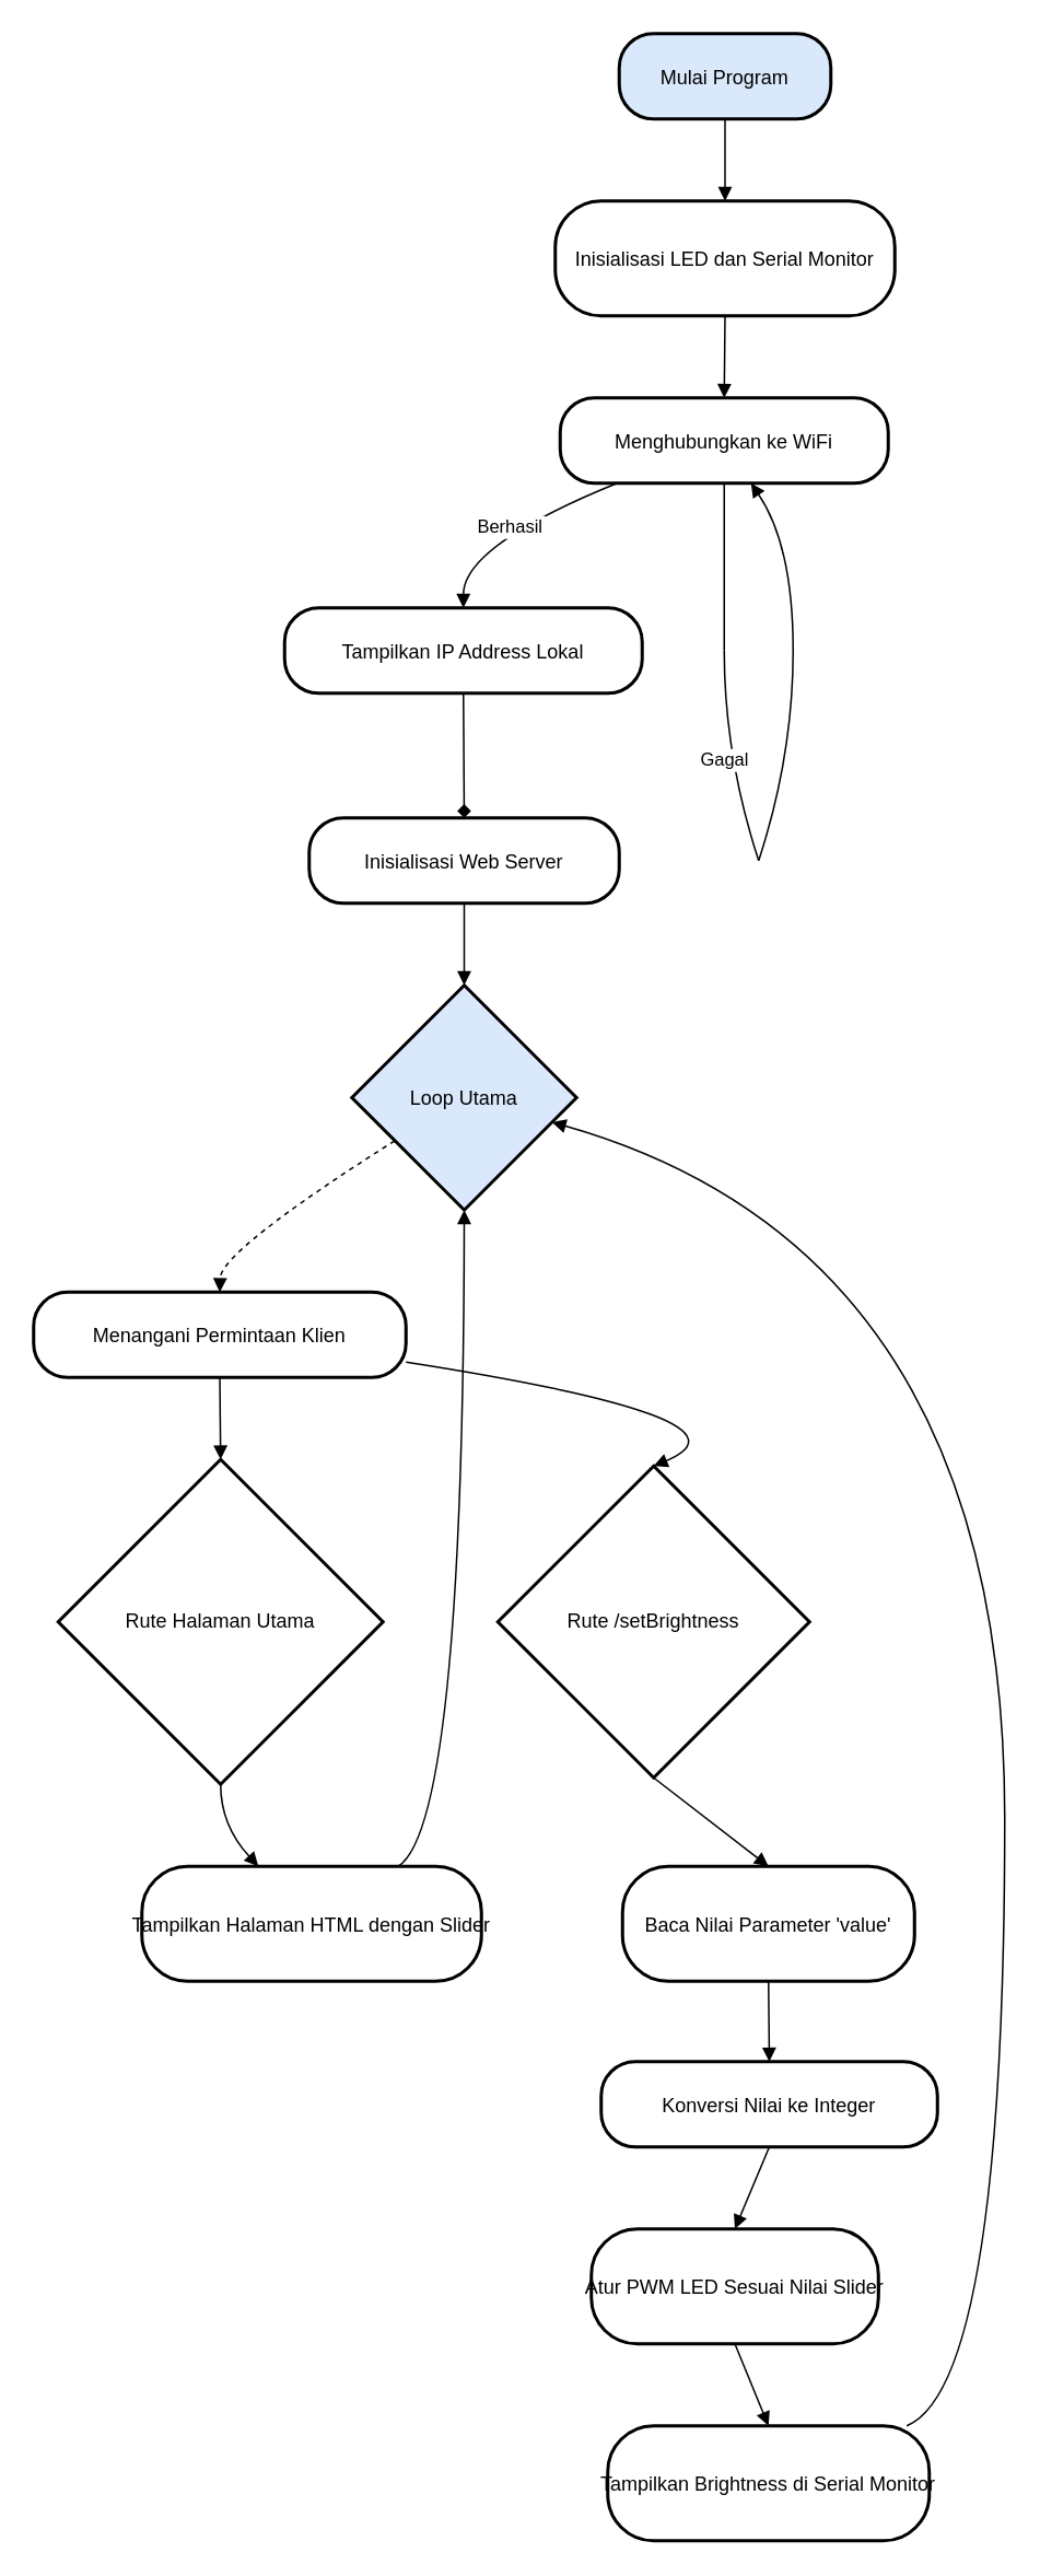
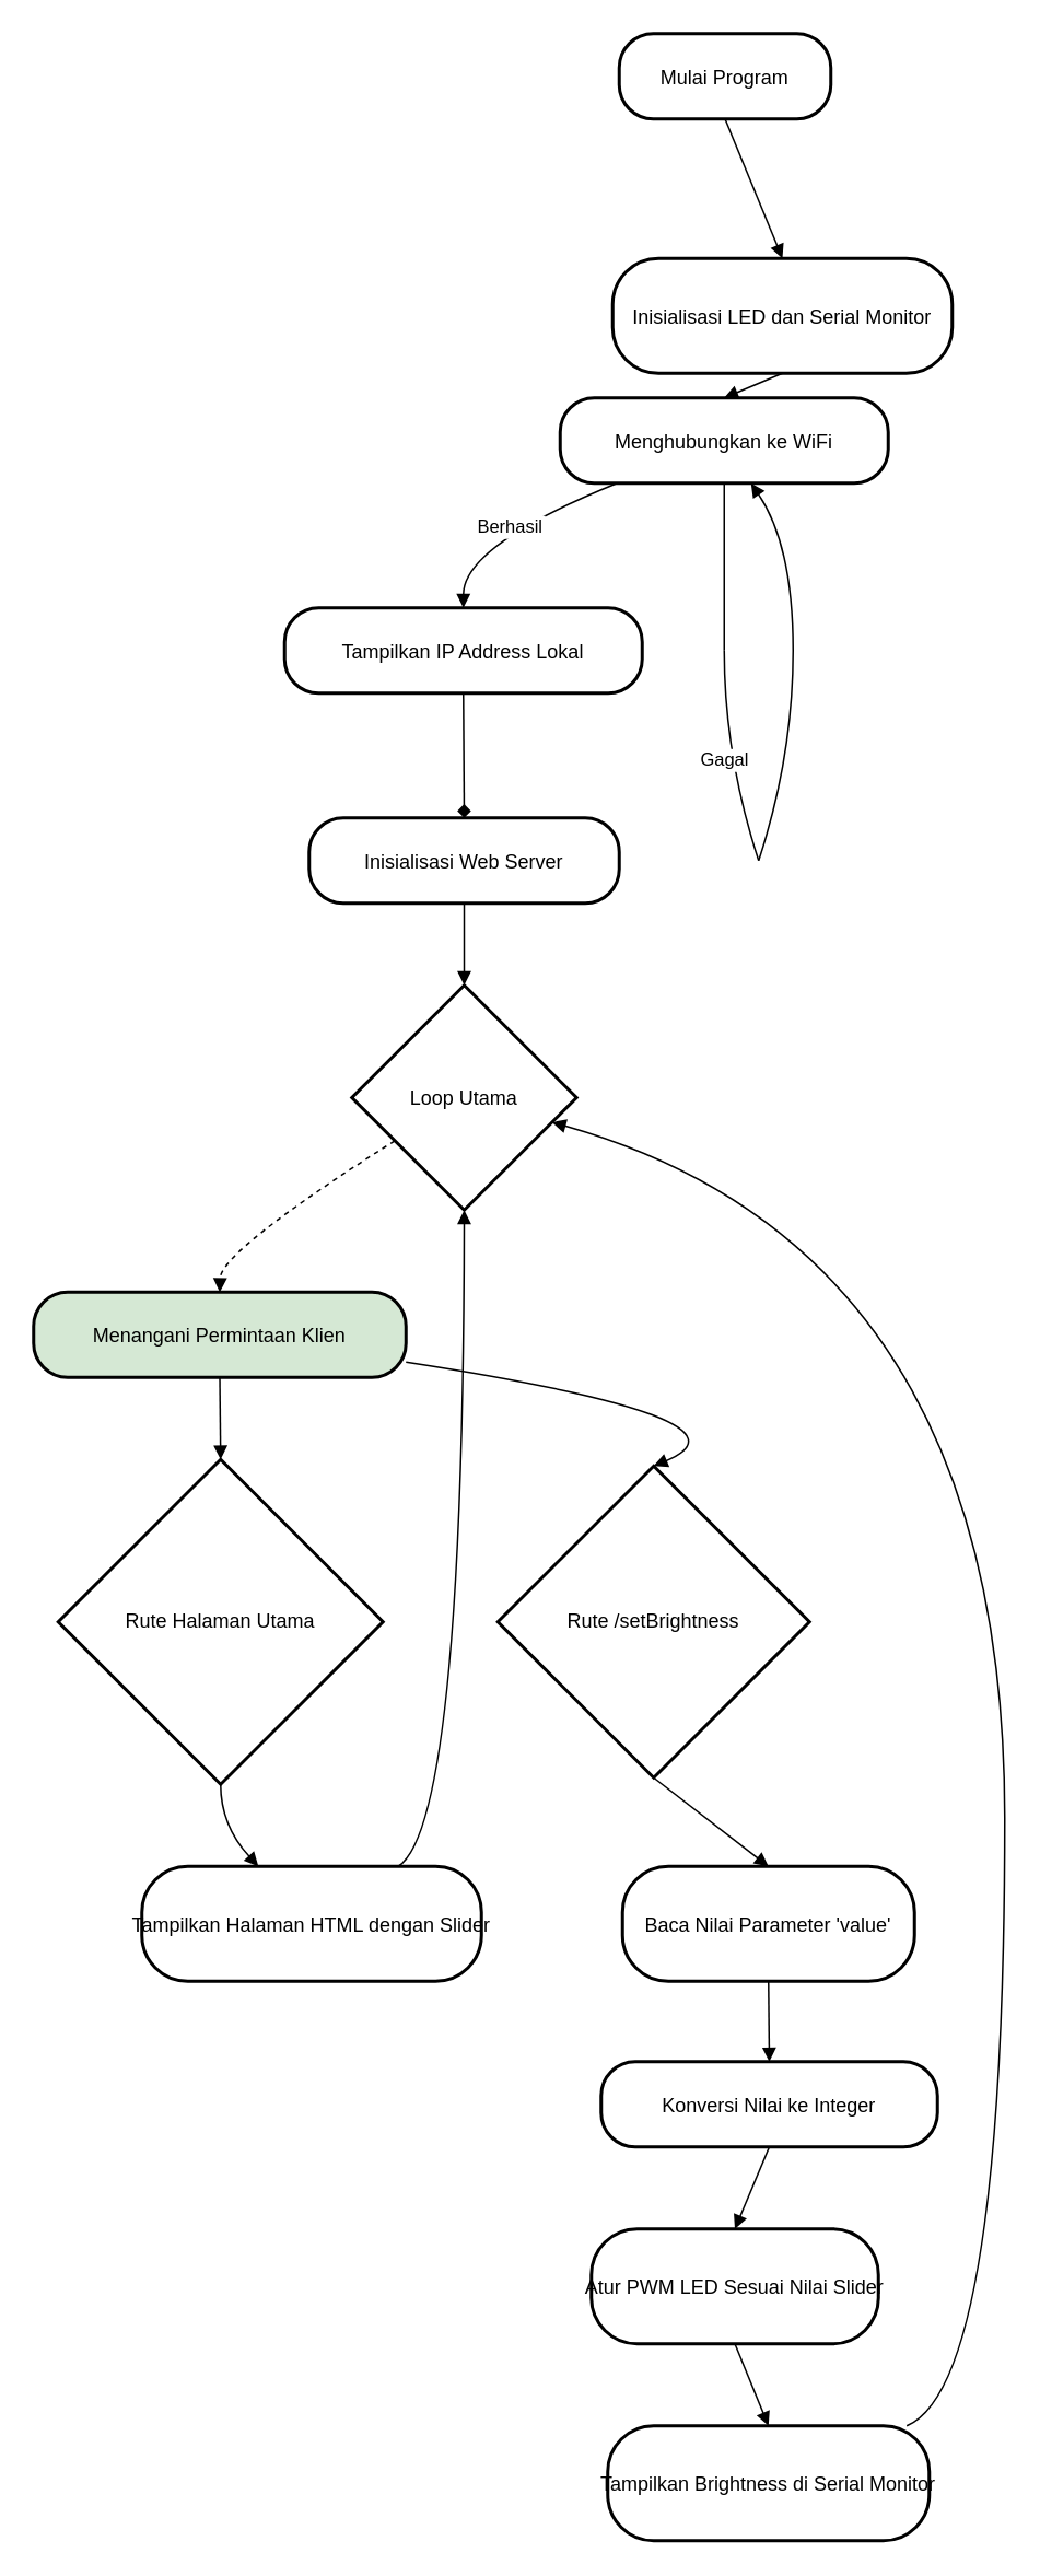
  <mxCell id="0" />
  <mxCell id="1" parent="0" />
- <mxCell id="2" value="Mulai Program" style="rounded=1;arcSize=40;strokeWidth=2;fillColor=#dae8fc;" vertex="1" parent="1"><mxGeometry x="377" y="20" width="129" height="52" as="geometry" /></mxCell>
- <mxCell id="3" value="Inisialisasi LED dan Serial Monitor" style="rounded=1;arcSize=40;strokeWidth=2" vertex="1" parent="1"><mxGeometry x="338" y="122" width="207" height="70" as="geometry" /></mxCell>
+ <mxCell id="2" value="Mulai Program" style="rounded=1;arcSize=40;strokeWidth=2" vertex="1" parent="1"><mxGeometry x="377" y="20" width="129" height="52" as="geometry" /></mxCell>
+ <mxCell id="3" value="Inisialisasi LED dan Serial Monitor" style="rounded=1;arcSize=40;strokeWidth=2" vertex="1" parent="1"><mxGeometry x="373" y="157" width="207" height="70" as="geometry" /></mxCell>
  <mxCell id="4" value="Menghubungkan ke WiFi" style="rounded=1;arcSize=40;strokeWidth=2" vertex="1" parent="1"><mxGeometry x="341" y="242" width="200" height="52" as="geometry" /></mxCell>
  <mxCell id="5" value="Tampilkan IP Address Lokal" style="rounded=1;arcSize=40;strokeWidth=2" vertex="1" parent="1"><mxGeometry x="173" y="370" width="218" height="52" as="geometry" /></mxCell>
  <mxCell id="6" value="Inisialisasi Web Server" style="rounded=1;arcSize=40;strokeWidth=2" vertex="1" parent="1"><mxGeometry x="188" y="498" width="189" height="52" as="geometry" /></mxCell>
- <mxCell id="7" value="Loop Utama" style="rhombus;strokeWidth=2;whiteSpace=wrap;fillColor=#dae8fc;" vertex="1" parent="1"><mxGeometry x="214" y="600" width="137" height="137" as="geometry" /></mxCell>
- <mxCell id="8" value="Menangani Permintaan Klien" style="rounded=1;arcSize=40;strokeWidth=2" vertex="1" parent="1"><mxGeometry x="20" y="787" width="227" height="52" as="geometry" /></mxCell>
+ <mxCell id="7" value="Loop Utama" style="rhombus;strokeWidth=2;whiteSpace=wrap;" vertex="1" parent="1"><mxGeometry x="214" y="600" width="137" height="137" as="geometry" /></mxCell>
+ <mxCell id="8" value="Menangani Permintaan Klien" style="rounded=1;arcSize=40;strokeWidth=2;fillColor=#d5e8d4;" vertex="1" parent="1"><mxGeometry x="20" y="787" width="227" height="52" as="geometry" /></mxCell>
  <mxCell id="9" value="Rute Halaman Utama" style="rhombus;strokeWidth=2;whiteSpace=wrap;" vertex="1" parent="1"><mxGeometry x="35" y="889" width="198" height="198" as="geometry" /></mxCell>
  <mxCell id="10" value="Tampilkan Halaman HTML dengan Slider" style="rounded=1;arcSize=40;strokeWidth=2" vertex="1" parent="1"><mxGeometry x="86" y="1137" width="207" height="70" as="geometry" /></mxCell>
  <mxCell id="11" value="Rute /setBrightness" style="rhombus;strokeWidth=2;whiteSpace=wrap;" vertex="1" parent="1"><mxGeometry x="303" y="893" width="190" height="190" as="geometry" /></mxCell>
  <mxCell id="12" value="Baca Nilai Parameter 'value'" style="rounded=1;arcSize=40;strokeWidth=2" vertex="1" parent="1"><mxGeometry x="379" y="1137" width="178" height="70" as="geometry" /></mxCell>
  <mxCell id="13" value="Konversi Nilai ke Integer" style="rounded=1;arcSize=40;strokeWidth=2" vertex="1" parent="1"><mxGeometry x="366" y="1256" width="205" height="52" as="geometry" /></mxCell>
  <mxCell id="14" value="Atur PWM LED Sesuai Nilai Slider" style="rounded=1;arcSize=40;strokeWidth=2" vertex="1" parent="1"><mxGeometry x="360" y="1358" width="175" height="70" as="geometry" /></mxCell>
  <mxCell id="15" value="Tampilkan Brightness di Serial Monitor" style="rounded=1;arcSize=40;strokeWidth=2" vertex="1" parent="1"><mxGeometry x="370" y="1478" width="196" height="70" as="geometry" /></mxCell>
  <mxCell id="16" value="" style="whiteSpace=wrap;strokeWidth=2;" vertex="1" parent="1"><mxGeometry x="441" y="396" as="geometry" /></mxCell>
  <mxCell id="17" value="" style="whiteSpace=wrap;strokeWidth=2;" vertex="1" parent="1"><mxGeometry x="462" y="524" as="geometry" /></mxCell>
  <mxCell id="18" value="" style="curved=1;startArrow=none;endArrow=block;exitX=0.5;exitY=1;entryX=0.5;entryY=0;rounded=0;" edge="1" parent="1" source="2" target="3"><mxGeometry relative="1" as="geometry"><Array as="points" /></mxGeometry></mxCell>
  <mxCell id="19" value="" style="curved=1;startArrow=none;endArrow=block;exitX=0.5;exitY=0.99;entryX=0.5;entryY=-0.01;rounded=0;" edge="1" parent="1" source="3" target="4"><mxGeometry relative="1" as="geometry"><Array as="points" /></mxGeometry></mxCell>
  <mxCell id="20" value="Berhasil" style="curved=1;startArrow=none;endArrow=block;exitX=0.18;exitY=0.99;entryX=0.5;entryY=-0.01;rounded=0;" edge="1" parent="1" source="4" target="5"><mxGeometry relative="1" as="geometry"><Array as="points"><mxPoint x="282" y="332" /></Array></mxGeometry></mxCell>
  <mxCell id="21" value="" style="curved=1;startArrow=none;endArrow=none;exitX=0.5;exitY=0.99;entryX=Infinity;entryY=-Infinity;rounded=0;" edge="1" parent="1" source="4" target="16"><mxGeometry relative="1" as="geometry"><Array as="points" /></mxGeometry></mxCell>
  <mxCell id="22" value="Gagal" style="curved=1;startArrow=none;endArrow=none;exitX=Infinity;exitY=-Infinity;entryX=-Infinity;entryY=-Infinity;rounded=0;" edge="1" parent="1" source="16" target="17"><mxGeometry relative="1" as="geometry"><Array as="points"><mxPoint x="441" y="460" /></Array></mxGeometry></mxCell>
  <mxCell id="23" value="" style="curved=1;startArrow=none;endArrow=block;exitX=-Infinity;exitY=-Infinity;entryX=0.58;entryY=0.99;rounded=0;" edge="1" parent="1" source="17" target="4"><mxGeometry relative="1" as="geometry"><Array as="points"><mxPoint x="483" y="460" /><mxPoint x="483" y="332" /></Array></mxGeometry></mxCell>
  <mxCell id="24" value="" style="curved=1;startArrow=none;endArrow=diamond;exitX=0.5;exitY=0.99;entryX=0.5;entryY=-0.01;rounded=0;" edge="1" parent="1" source="5" target="6"><mxGeometry relative="1" as="geometry"><Array as="points" /></mxGeometry></mxCell>
  <mxCell id="25" value="" style="curved=1;startArrow=none;endArrow=block;exitX=0.5;exitY=0.99;entryX=0.5;entryY=0;rounded=0;" edge="1" parent="1" source="6" target="7"><mxGeometry relative="1" as="geometry"><Array as="points" /></mxGeometry></mxCell>
  <mxCell id="26" value="" style="curved=1;startArrow=none;endArrow=block;exitX=0;exitY=0.81;entryX=0.5;entryY=-0.01;rounded=0;dashed=1;" edge="1" parent="1" source="7" target="8"><mxGeometry relative="1" as="geometry"><Array as="points"><mxPoint x="134" y="762" /></Array></mxGeometry></mxCell>
  <mxCell id="27" value="" style="curved=1;startArrow=none;endArrow=block;exitX=0.5;exitY=0.99;entryX=0.5;entryY=0;rounded=0;" edge="1" parent="1" source="8" target="9"><mxGeometry relative="1" as="geometry"><Array as="points" /></mxGeometry></mxCell>
  <mxCell id="28" value="" style="curved=1;startArrow=none;endArrow=block;exitX=0.5;exitY=1;entryX=0.34;entryY=-0.01;rounded=0;" edge="1" parent="1" source="9" target="10"><mxGeometry relative="1" as="geometry"><Array as="points"><mxPoint x="134" y="1112" /></Array></mxGeometry></mxCell>
  <mxCell id="29" value="" style="curved=1;startArrow=none;endArrow=block;exitX=1;exitY=0.82;entryX=0.5;entryY=0;rounded=0;" edge="1" parent="1" source="8" target="11"><mxGeometry relative="1" as="geometry"><Array as="points"><mxPoint x="468" y="864" /></Array></mxGeometry></mxCell>
  <mxCell id="30" value="" style="curved=1;startArrow=none;endArrow=block;exitX=0.5;exitY=1;entryX=0.5;entryY=-0.01;rounded=0;" edge="1" parent="1" source="11" target="12"><mxGeometry relative="1" as="geometry"><Array as="points" /></mxGeometry></mxCell>
  <mxCell id="31" value="" style="curved=1;startArrow=none;endArrow=block;exitX=0.5;exitY=0.99;entryX=0.5;entryY=0;rounded=0;" edge="1" parent="1" source="12" target="13"><mxGeometry relative="1" as="geometry"><Array as="points" /></mxGeometry></mxCell>
  <mxCell id="32" value="" style="curved=1;startArrow=none;endArrow=block;exitX=0.5;exitY=1;entryX=0.5;entryY=0;rounded=0;" edge="1" parent="1" source="13" target="14"><mxGeometry relative="1" as="geometry"><Array as="points" /></mxGeometry></mxCell>
  <mxCell id="33" value="" style="curved=1;startArrow=none;endArrow=block;exitX=0.5;exitY=1;entryX=0.5;entryY=0;rounded=0;" edge="1" parent="1" source="14" target="15"><mxGeometry relative="1" as="geometry"><Array as="points" /></mxGeometry></mxCell>
  <mxCell id="34" value="" style="curved=1;startArrow=none;endArrow=block;exitX=0.76;exitY=-0.01;entryX=0.5;entryY=1;rounded=0;" edge="1" parent="1" source="10" target="7"><mxGeometry relative="1" as="geometry"><Array as="points"><mxPoint x="282" y="1112" /></Array></mxGeometry></mxCell>
  <mxCell id="35" value="" style="curved=1;startArrow=none;endArrow=block;exitX=0.93;exitY=0;entryX=1;entryY=0.64;rounded=0;" edge="1" parent="1" source="15" target="7"><mxGeometry relative="1" as="geometry"><Array as="points"><mxPoint x="612" y="1453" /><mxPoint x="612" y="762" /></Array></mxGeometry></mxCell>
